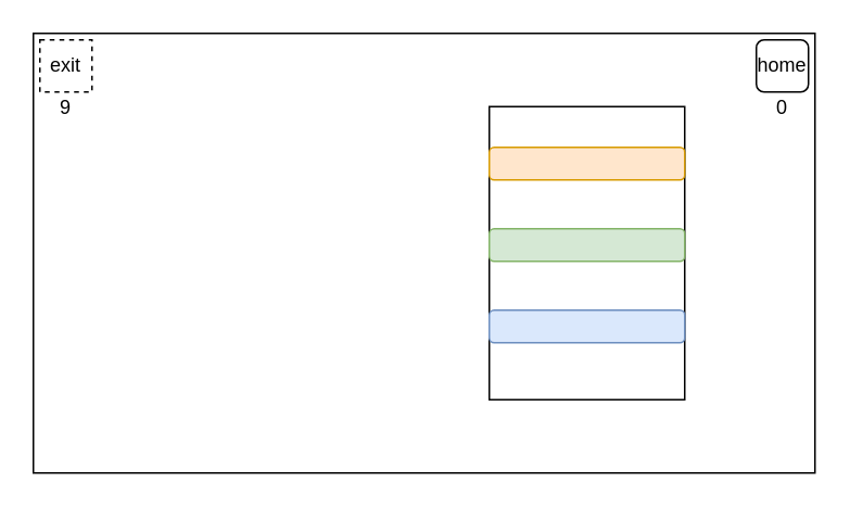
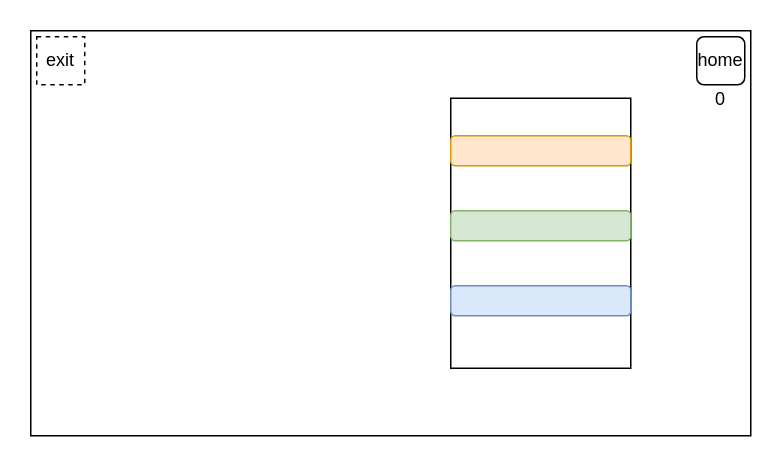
  <mxCell id="0" />
  <mxCell id="1" parent="0" />
  <mxCell id="2" value="" style="rounded=0;whiteSpace=wrap;html=1;" vertex="1" parent="1"><mxGeometry width="480" height="270" as="geometry" x="20" y="20" /></mxCell>
  <mxCell id="3" value="exit" style="whiteSpace=wrap;html=1;aspect=fixed;dashed=1;" vertex="1" parent="1"><mxGeometry x="24" y="24" width="32" height="32" as="geometry" /></mxCell>
- <mxCell id="4" value="9" style="text;html=1;strokeColor=none;fillColor=none;align=center;verticalAlign=middle;whiteSpace=wrap;rounded=0;" vertex="1" parent="1"><mxGeometry y="56" width="40" height="20" as="geometry" x="20" /></mxCell>
  <mxCell id="5" value="" style="rounded=0;whiteSpace=wrap;html=1;" vertex="1" parent="1"><mxGeometry x="300" y="65" width="120" height="180" as="geometry" /></mxCell>
  <mxCell id="6" value="" style="rounded=1;whiteSpace=wrap;html=1;fillColor=#ffe6cc;strokeColor=#d79b00;" vertex="1" parent="1"><mxGeometry x="300" y="90" width="120" height="20" as="geometry" /></mxCell>
  <mxCell id="7" value="" style="rounded=1;whiteSpace=wrap;html=1;fillColor=#d5e8d4;strokeColor=#82b366;" vertex="1" parent="1"><mxGeometry x="300" y="140" width="120" height="20" as="geometry" /></mxCell>
  <mxCell id="8" value="" style="rounded=1;whiteSpace=wrap;html=1;fillColor=#dae8fc;strokeColor=#6c8ebf;" vertex="1" parent="1"><mxGeometry x="300" y="190" width="120" height="20" as="geometry" /></mxCell>
  <mxCell id="9" value="home" style="whiteSpace=wrap;html=1;aspect=fixed;rounded=1;" vertex="1" parent="1"><mxGeometry x="464" y="24" width="32" height="32" as="geometry" /></mxCell>
  <mxCell id="10" value="0" style="text;html=1;strokeColor=none;fillColor=none;align=center;verticalAlign=middle;whiteSpace=wrap;rounded=0;" vertex="1" parent="1"><mxGeometry x="460" y="56" width="40" height="20" as="geometry" /></mxCell>
